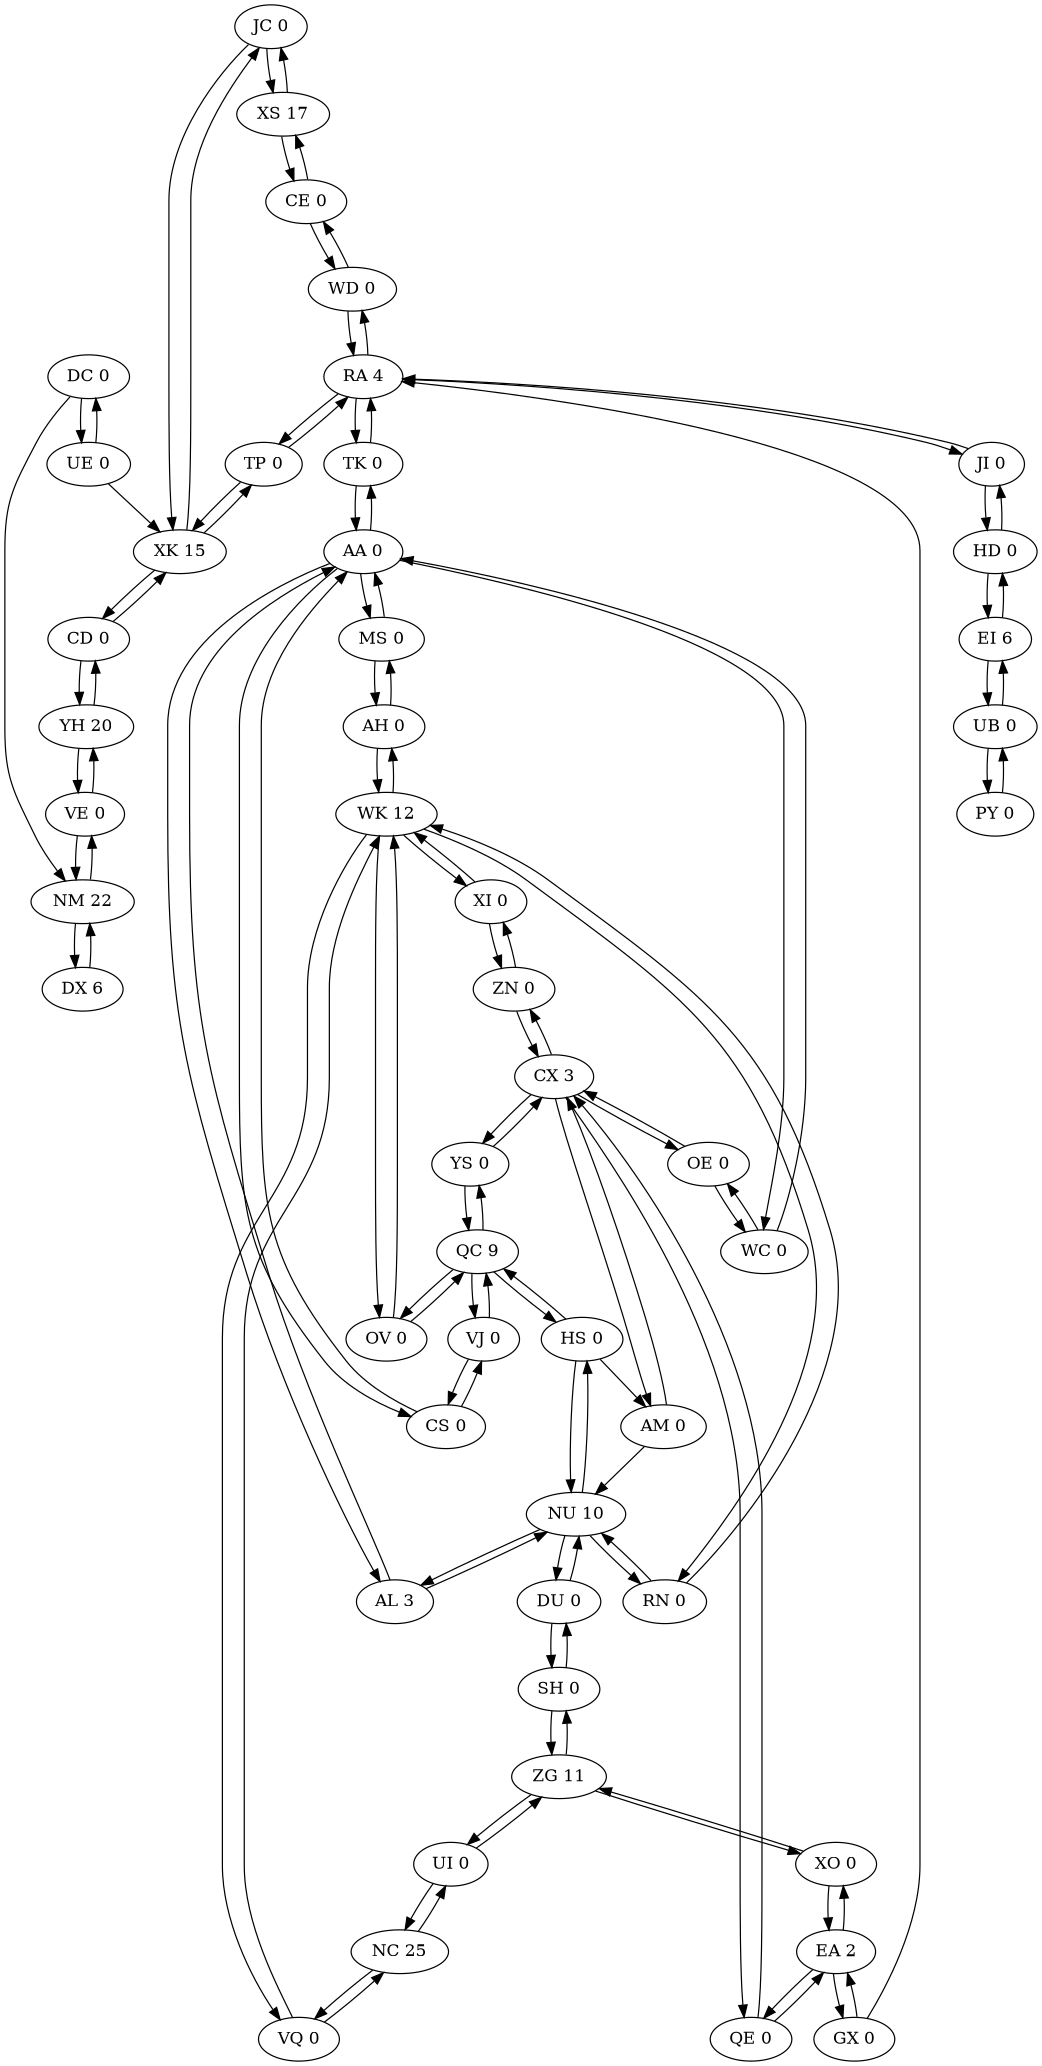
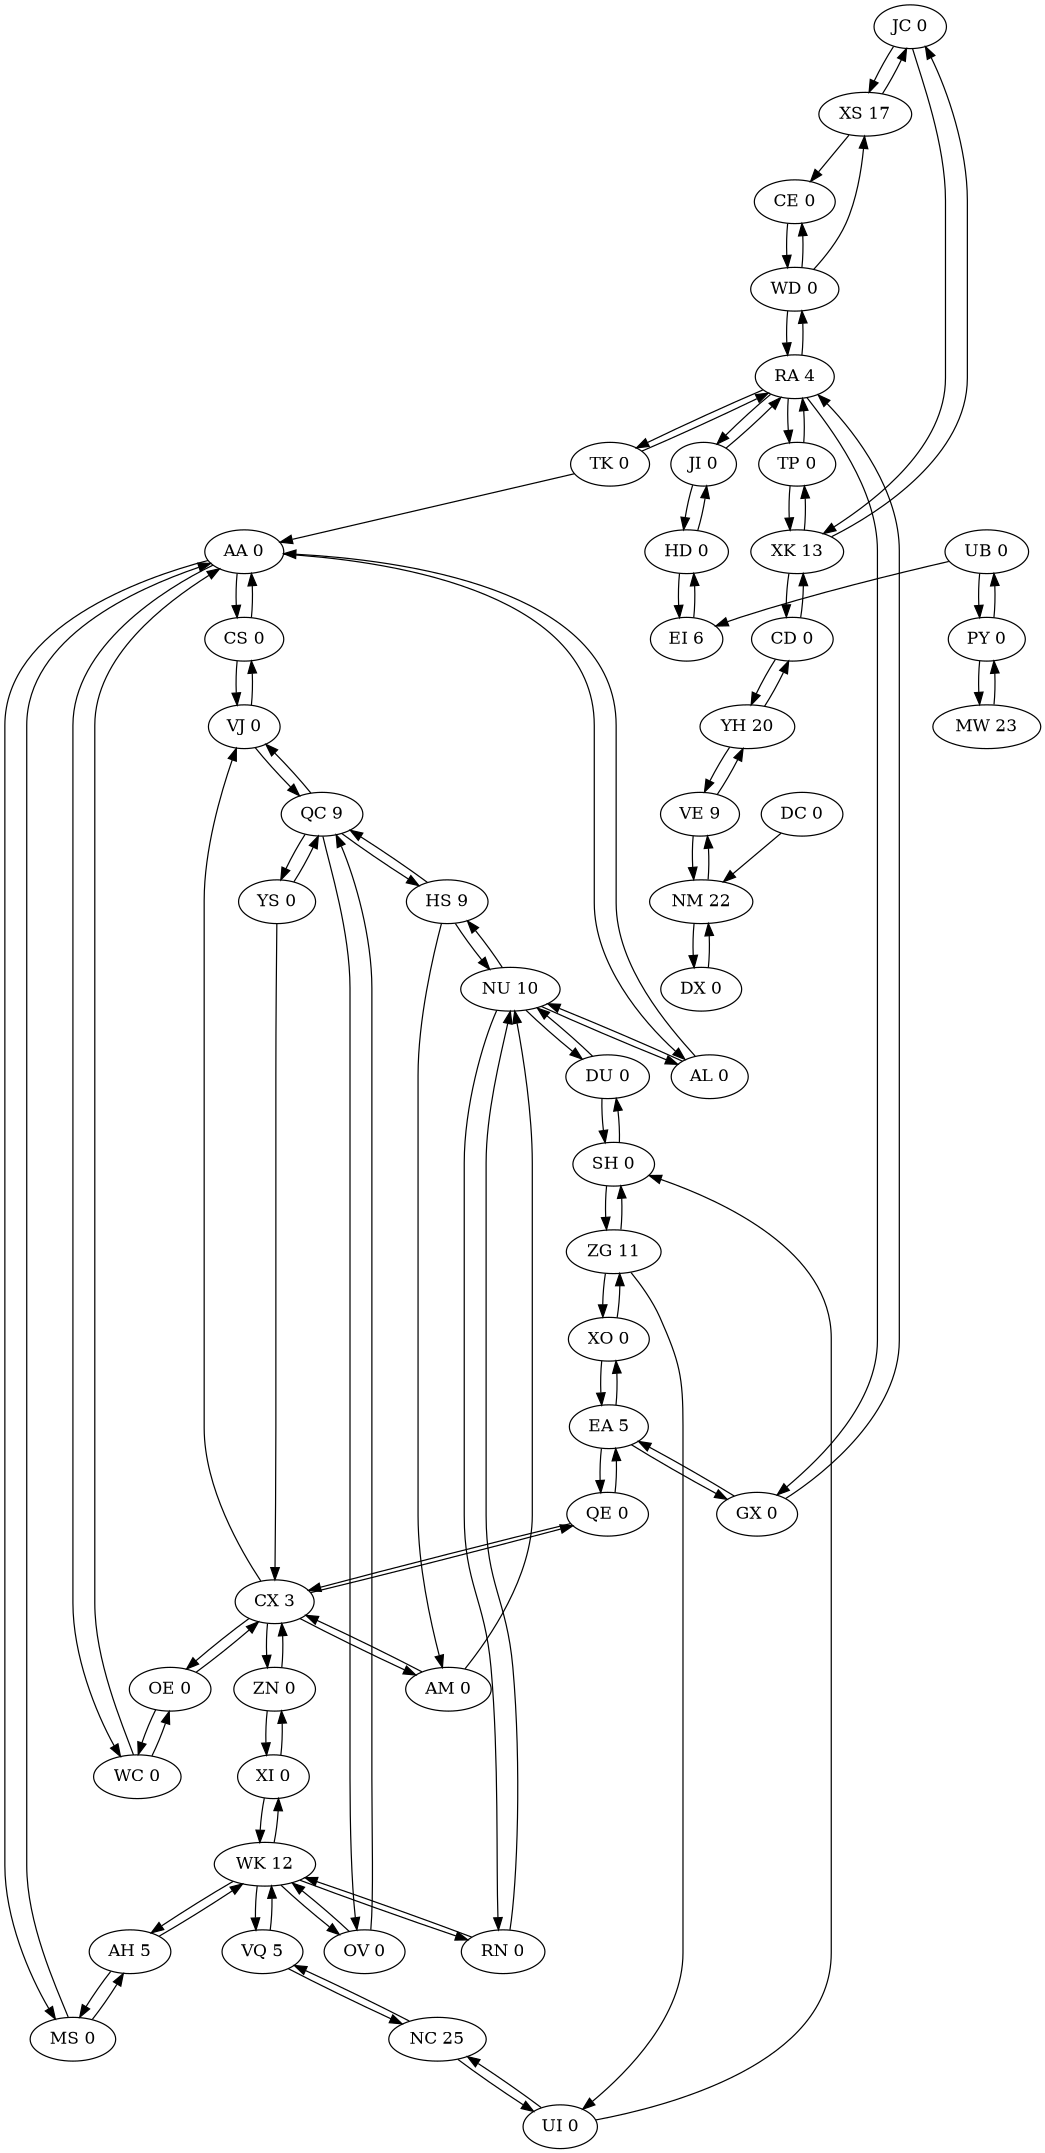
  digraph {
    n1 [label="JC 0"]
    n2 [label="XS 17"]
-   n3 [label="XK 15"]
+   n3 [label="XK 13"]
    n4 [label="CE 0"]
    n5 [label="CD 0"]
    n6 [label="TP 0"]
    n7 [label="WD 0"]
    n8 [label="YH 20"]
    n9 [label="RA 4"]
-   n10 [label="UE 0"]
    n11 [label="DC 0"]
    n12 [label="TK 0"]
    n13 [label="AA 0"]
    n14 [label="CS 0"]
    n15 [label="WC 0"]
-   n16 [label="AL 3"]
+   n16 [label="AL 0"]
    n17 [label="MS 0"]
    n18 [label="GX 0"]
    n19 [label="JI 0"]
    n20 [label="VJ 0"]
    n21 [label="OE 0"]
    n22 [label="NU 10"]
-   n23 [label="AH 0"]
-   n24 [label="EA 2"]
+   n23 [label="AH 5"]
+   n24 [label="EA 5"]
    n25 [label="HD 0"]
    n26 [label="PY 0"]
    n27 [label="UB 0"]
+   n28 [label="MW 23"]
    n29 [label="EI 6"]
-   n30 [label="VE 0"]
+   n30 [label="VE 9"]
    n31 [label="NM 22"]
    n32 [label="OV 0"]
    n33 [label="QC 9"]
    n34 [label="WK 12"]
    n35 [label="YS 0"]
-   n36 [label="HS 0"]
+   n36 [label="HS 9"]
    n37 [label="RN 0"]
-   n38 [label="VQ 0"]
+   n38 [label="VQ 5"]
    n39 [label="XI 0"]
    n40 [label="CX 3"]
    n41 [label="AM 0"]
    n42 [label="NC 25"]
    n43 [label="ZN 0"]
    n44 [label="QE 0"]
    n45 [label="DU 0"]
    n46 [label="XO 0"]
-   n47 [label="DX 6"]
+   n47 [label="DX 0"]
    n48 [label="ZG 11"]
    n49 [label="UI 0"]
    n50 [label="SH 0"]
    n1 -> n2
    n1 -> n3
    n2 -> n1
    n2 -> n4
    n3 -> n1
    n3 -> n5
    n3 -> n6
-   n4 -> n2
+   n7 -> n2
    n4 -> n7
    n5 -> n3
    n5 -> n8
    n6 -> n3
    n6 -> n9
    n7 -> n4
    n7 -> n9
    n8 -> n5
    n8 -> n30
    n9 -> n6
    n9 -> n7
    n9 -> n12
+   n9 -> n18
    n9 -> n19
-   n10 -> n3
-   n10 -> n11
-   n11 -> n10
    n11 -> n31
    n12 -> n9
    n12 -> n13
-   n13 -> n12
    n13 -> n14
    n13 -> n15
    n13 -> n16
    n13 -> n17
    n14 -> n13
    n14 -> n20
    n15 -> n13
    n15 -> n21
    n16 -> n13
    n16 -> n22
    n17 -> n13
    n17 -> n23
    n18 -> n9
    n18 -> n24
    n19 -> n9
    n19 -> n25
    n20 -> n14
    n20 -> n33
    n21 -> n15
    n21 -> n40
    n22 -> n16
    n22 -> n36
    n22 -> n37
    n22 -> n45
    n23 -> n17
    n23 -> n34
    n24 -> n18
    n24 -> n44
    n24 -> n46
    n25 -> n19
    n25 -> n29
    n26 -> n27
+   n26 -> n28
    n27 -> n26
    n27 -> n29
+   n28 -> n26
    n29 -> n25
-   n29 -> n27
    n30 -> n8
    n30 -> n31
    n31 -> n30
    n31 -> n47
    n32 -> n33
    n32 -> n34
    n33 -> n20
    n33 -> n32
    n33 -> n35
    n33 -> n36
    n34 -> n23
    n34 -> n32
    n34 -> n37
    n34 -> n38
    n34 -> n39
    n35 -> n33
    n35 -> n40
    n36 -> n22
    n36 -> n33
    n36 -> n41
    n37 -> n22
    n37 -> n34
    n38 -> n34
    n38 -> n42
    n39 -> n34
    n39 -> n43
    n40 -> n21
-   n40 -> n35
+   n40 -> n20
    n40 -> n41
    n40 -> n43
    n40 -> n44
    n41 -> n22
    n41 -> n40
    n42 -> n38
    n42 -> n49
    n43 -> n39
    n43 -> n40
    n44 -> n24
    n44 -> n40
    n45 -> n22
    n45 -> n50
    n46 -> n24
    n46 -> n48
    n47 -> n31
    n48 -> n46
    n48 -> n49
    n48 -> n50
    n49 -> n42
-   n49 -> n48
+   n49 -> n50
    n50 -> n45
    n50 -> n48
  }
